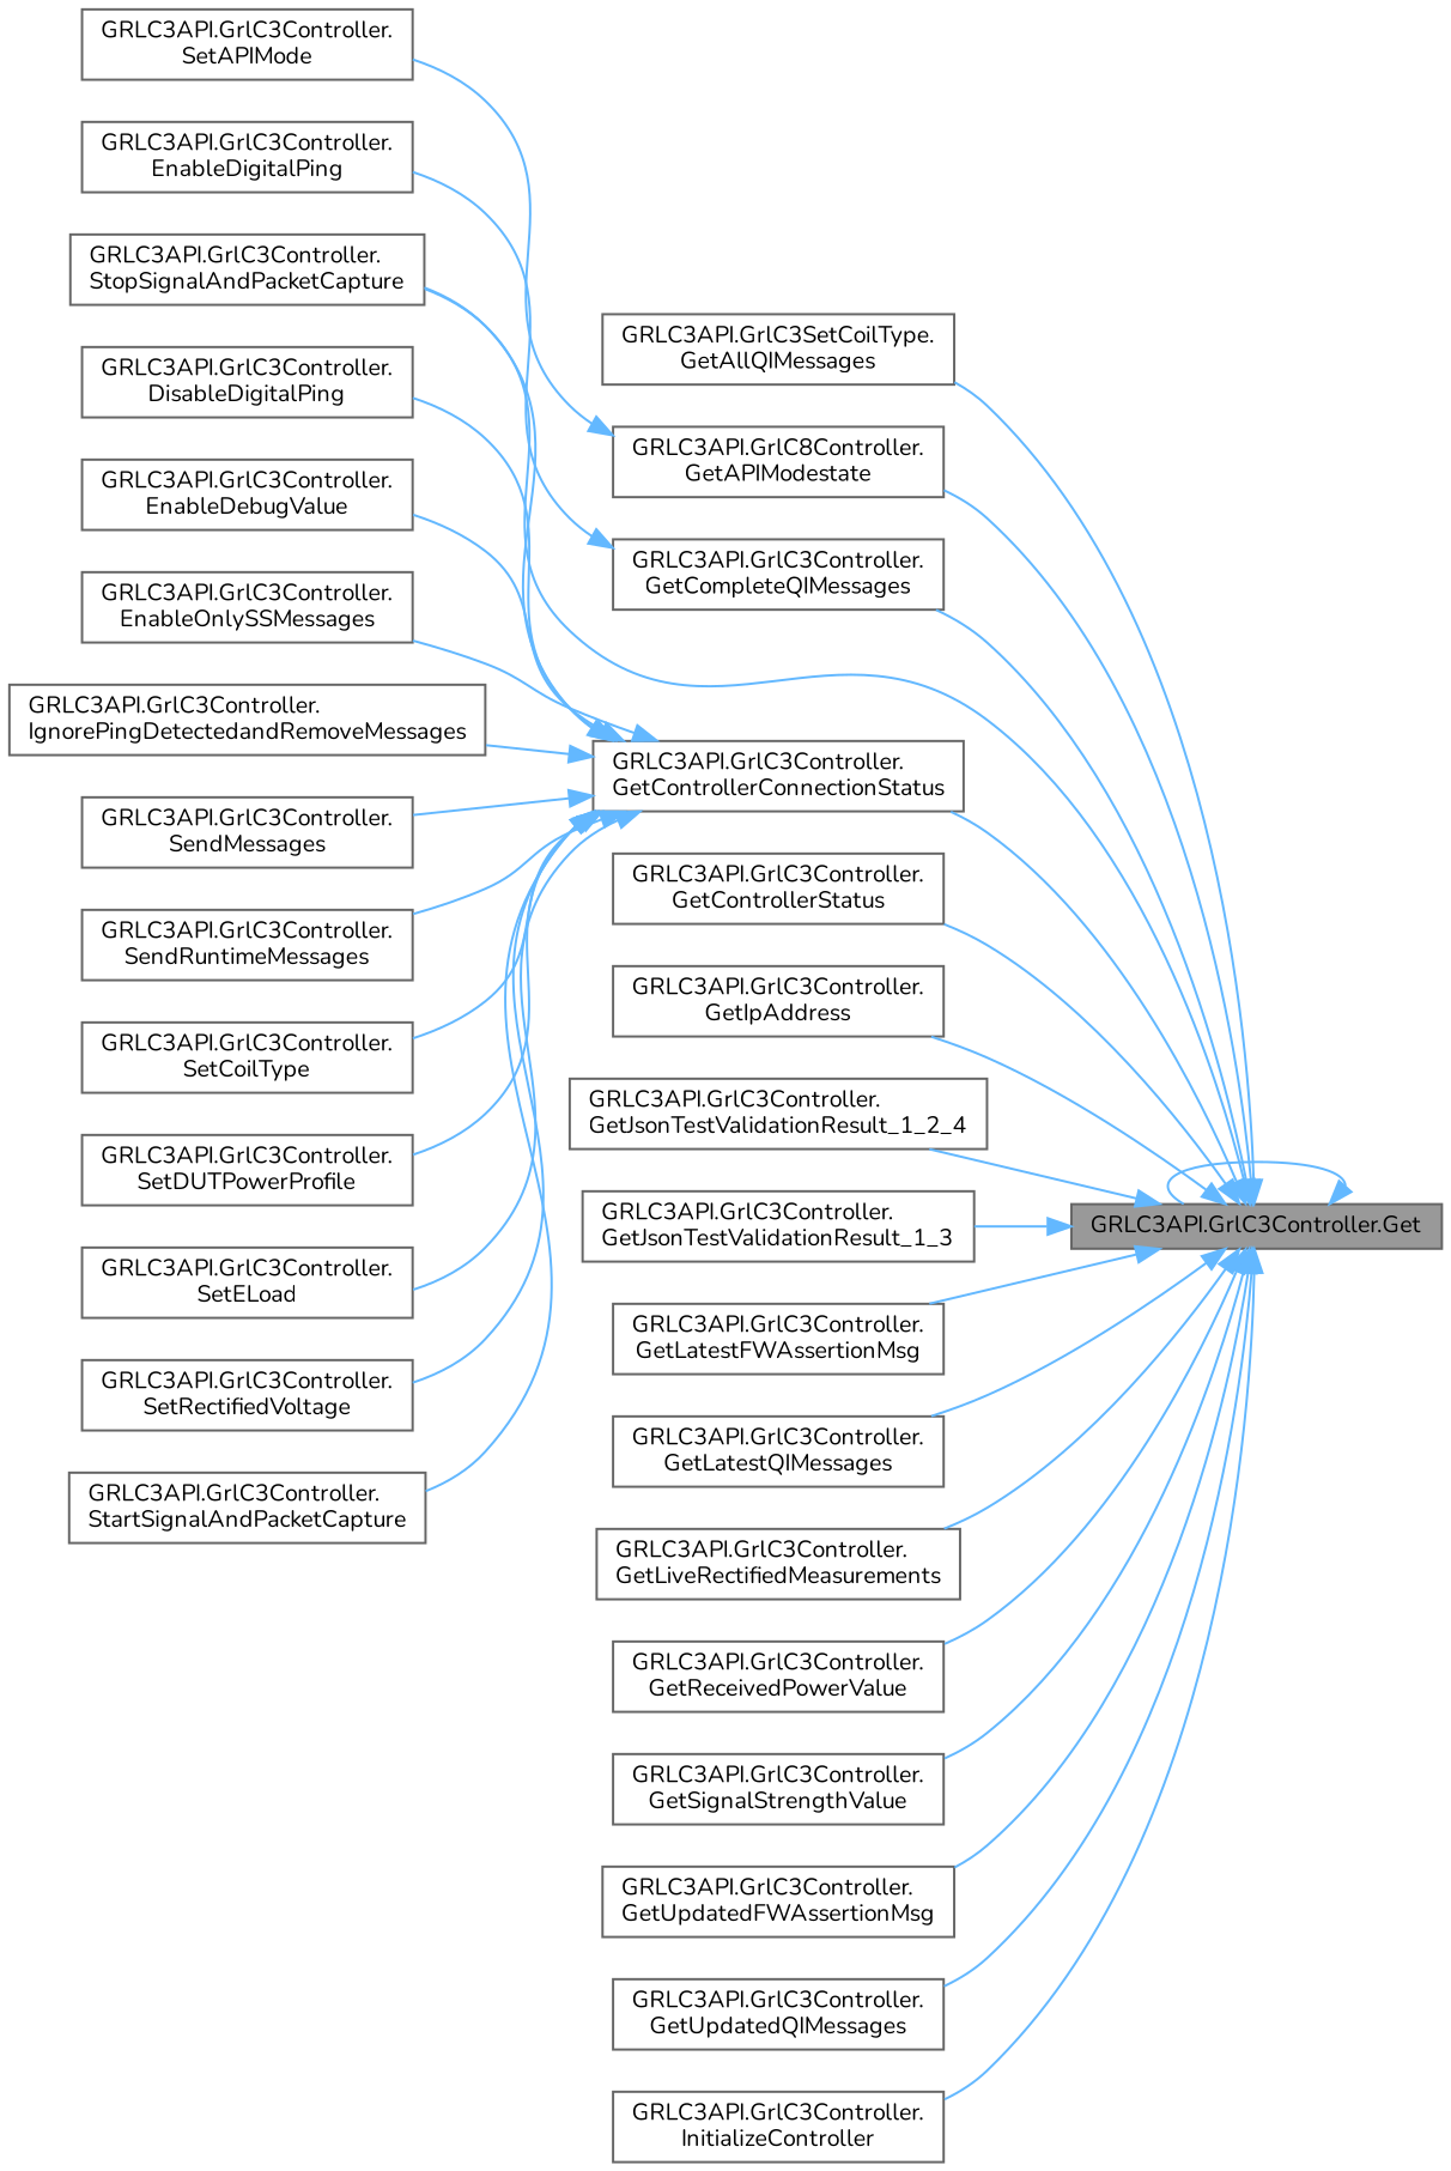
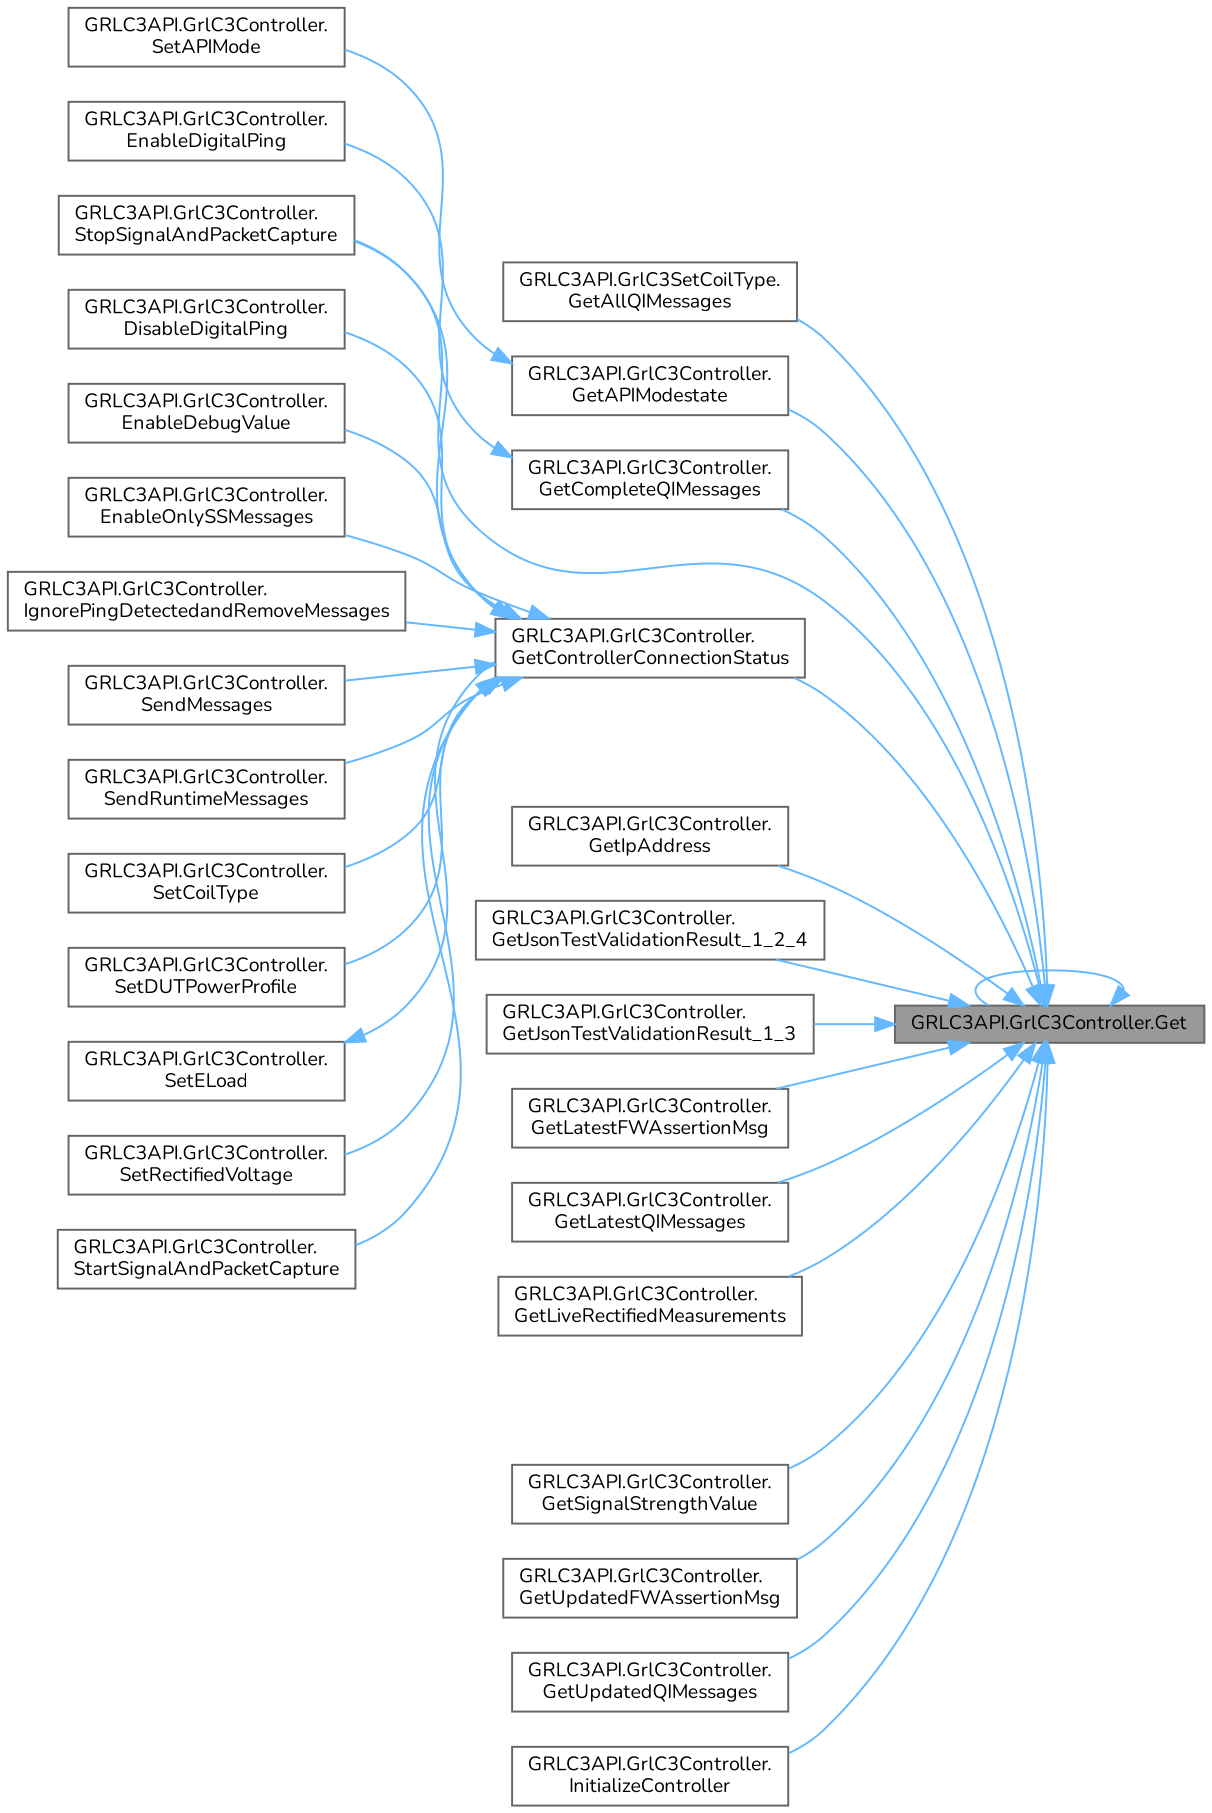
  digraph {
    fontname=Nunito
    rankdir=RL
    node [color=grey40 fillcolor=white fontname=Nunito fontsize=10 shape=box style=filled]
    edge [color=steelblue1 dir=back fontname=Nunito fontsize=10 labelfontname=Helvetica labelfontsize=10 style=solid]
    n1 [color=gray40 fillcolor=grey60 fontcolor=black height=0.2 label="GRLC3API.GrlC3Controller.Get" width=0.4]
    n2 [height=0.2 label="GRLC3API.GrlC3SetCoilType.\lGetAllQIMessages" width=0.4]
-   n3 [height=0.2 label="GRLC3API.GrlC8Controller.\lGetAPIModestate" width=0.4]
+   n3 [height=0.2 label="GRLC3API.GrlC3Controller.\lGetAPIModestate" width=0.4]
    n4 [height=0.2 label="GRLC3API.GrlC3Controller.\lGetCompleteQIMessages" width=0.4]
    n5 [height=0.2 label="GRLC3API.GrlC3Controller.\lGetControllerConnectionStatus" width=0.4]
    n6 [height=0.2 label="GRLC3API.GrlC3Controller.\lStopSignalAndPacketCapture" width=0.4]
-   n7 [height=0.2 label="GRLC3API.GrlC3Controller.\lGetControllerStatus" width=0.4]
    n8 [height=0.2 label="GRLC3API.GrlC3Controller.\lGetIpAddress" width=0.4]
    n9 [height=0.2 label="GRLC3API.GrlC3Controller.\lGetJsonTestValidationResult_1_2_4" width=0.4]
    n10 [height=0.2 label="GRLC3API.GrlC3Controller.\lGetJsonTestValidationResult_1_3" width=0.4]
    n11 [height=0.2 label="GRLC3API.GrlC3Controller.\lGetLatestFWAssertionMsg" width=0.4]
    n12 [height=0.2 label="GRLC3API.GrlC3Controller.\lGetLatestQIMessages" width=0.4]
    n13 [height=0.2 label="GRLC3API.GrlC3Controller.\lGetLiveRectifiedMeasurements" width=0.4]
-   n14 [height=0.2 label="GRLC3API.GrlC3Controller.\lGetReceivedPowerValue" width=0.4]
    n15 [height=0.2 label="GRLC3API.GrlC3Controller.\lGetSignalStrengthValue" width=0.4]
    n16 [height=0.2 label="GRLC3API.GrlC3Controller.\lGetUpdatedFWAssertionMsg" width=0.4]
    n17 [height=0.2 label="GRLC3API.GrlC3Controller.\lGetUpdatedQIMessages" width=0.4]
    n18 [height=0.2 label="GRLC3API.GrlC3Controller.\lInitializeController" width=0.4]
    n19 [height=0.2 label="GRLC3API.GrlC3Controller.\lSetAPIMode" width=0.4]
    n20 [height=0.2 label="GRLC3API.GrlC3Controller.\lEnableDigitalPing" width=0.4]
    n21 [height=0.2 label="GRLC3API.GrlC3Controller.\lDisableDigitalPing" width=0.4]
    n22 [height=0.2 label="GRLC3API.GrlC3Controller.\lEnableDebugValue" width=0.4]
    n23 [height=0.2 label="GRLC3API.GrlC3Controller.\lEnableOnlySSMessages" width=0.4]
    n24 [height=0.2 label="GRLC3API.GrlC3Controller.\lIgnorePingDetectedandRemoveMessages" width=0.4]
    n25 [height=0.2 label="GRLC3API.GrlC3Controller.\lSendMessages" width=0.4]
    n26 [height=0.2 label="GRLC3API.GrlC3Controller.\lSendRuntimeMessages" width=0.4]
    n27 [height=0.2 label="GRLC3API.GrlC3Controller.\lSetCoilType" width=0.4]
    n28 [height=0.2 label="GRLC3API.GrlC3Controller.\lSetDUTPowerProfile" width=0.4]
    n29 [height=0.2 label="GRLC3API.GrlC3Controller.\lSetELoad" width=0.4]
    n30 [height=0.2 label="GRLC3API.GrlC3Controller.\lSetRectifiedVoltage" width=0.4]
    n31 [height=0.2 label="GRLC3API.GrlC3Controller.\lStartSignalAndPacketCapture" width=0.4]
    n1 -> n1
    n1 -> n2
    n1 -> n3
    n1 -> n4
    n1 -> n5
    n1 -> n6
-   n1 -> n7
    n1 -> n8
    n1 -> n9
    n1 -> n10
    n1 -> n11
    n1 -> n12
    n1 -> n13
-   n1 -> n14
    n1 -> n15
    n1 -> n16
    n1 -> n17
    n1 -> n18
    n3 -> n19
    n4 -> n20
    n5 -> n6
    n5 -> n21
    n5 -> n22
    n5 -> n23
    n5 -> n24
    n5 -> n25
    n5 -> n26
    n5 -> n27
    n5 -> n28
-   n5 -> n29
+   n29 -> n5
    n5 -> n30
    n5 -> n31
  }
